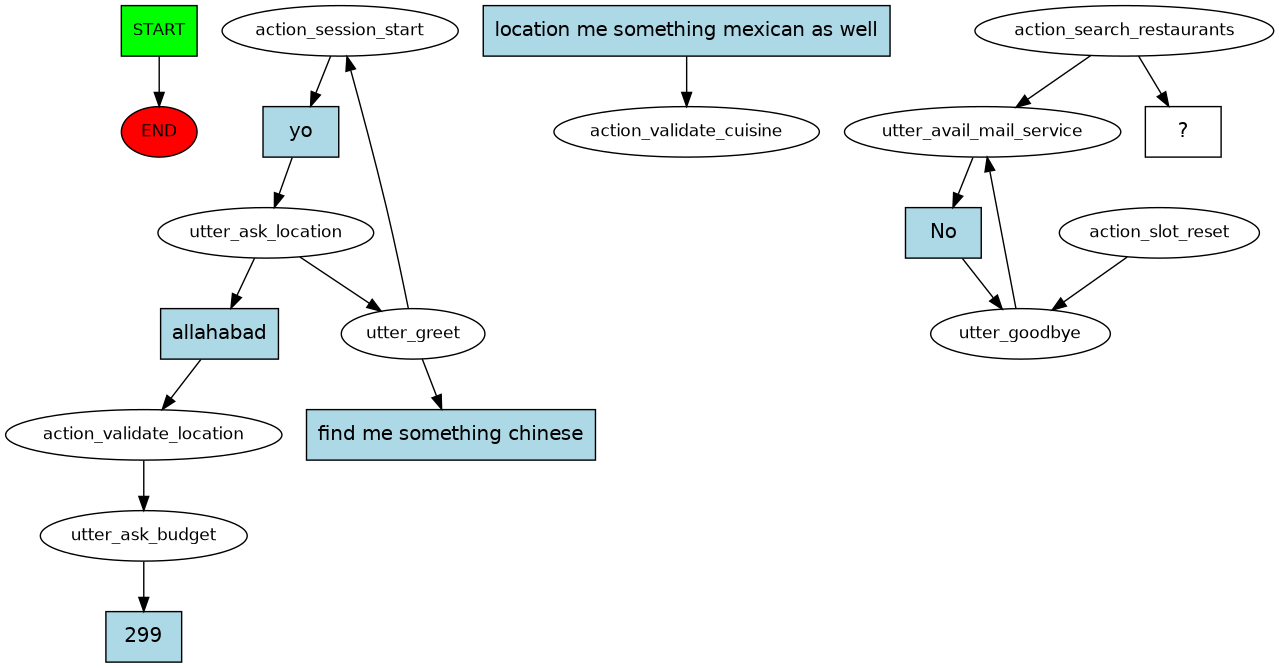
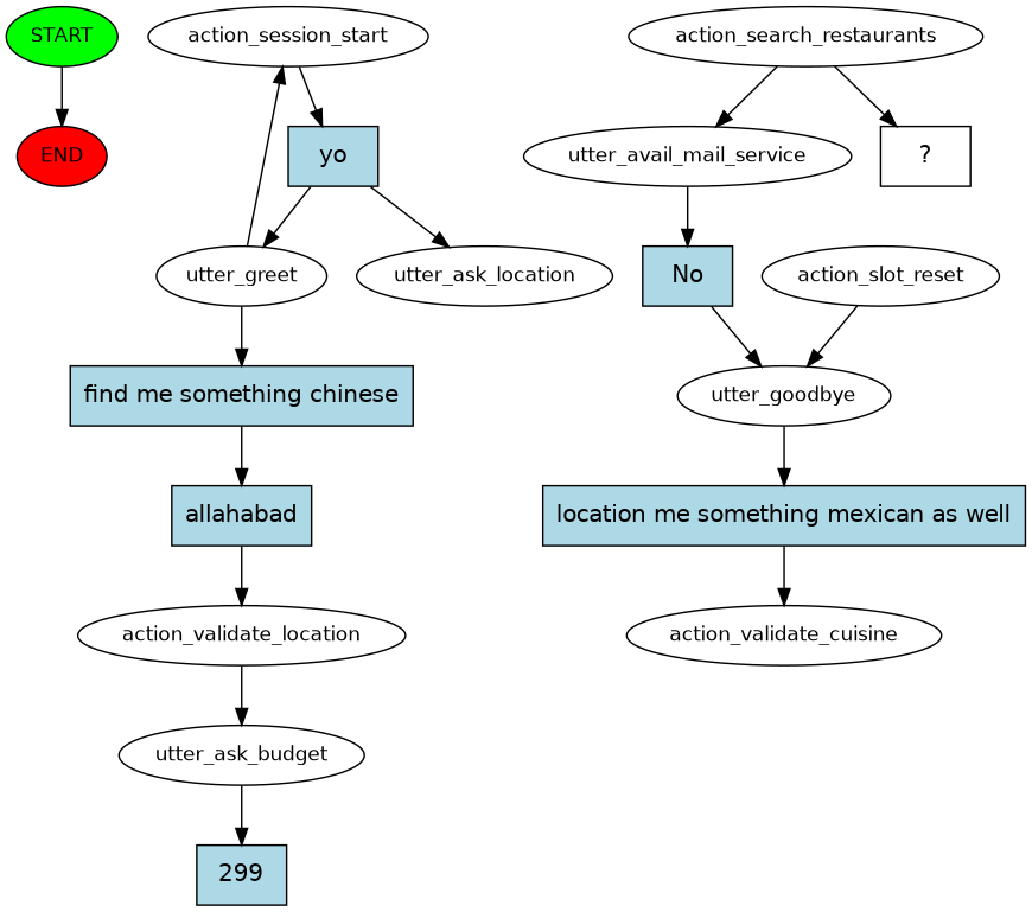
  digraph {
    fontname="DejaVu Sans"
    node [fontname="DejaVu Sans" fontsize=12]
    edge [fontname="DejaVu Sans"]
-   n1 [fillcolor=green label=START style=filled shape=box]
+   n1 [fillcolor=green label=START style=filled]
    n2 [fillcolor=red label=END style=filled]
    n3 [label=action_session_start]
    n4 [fillcolor=lightblue label=yo shape=rect style=filled fontsize=""]
    n5 [label=utter_greet]
    n6 [label=utter_ask_location]
    n7 [fillcolor=lightblue label="find me something chinese" shape=rect style=filled fontsize=""]
    n8 [label=action_validate_cuisine]
    n9 [fillcolor=lightblue label=allahabad shape=rect style=filled fontsize=""]
    n10 [label=action_validate_location]
    n11 [label=utter_ask_budget]
    n12 [fillcolor=lightblue label=299 shape=rect style=filled fontsize=""]
    n13 [label=action_search_restaurants]
    n14 [label=utter_avail_mail_service]
    n15 [label="  ?  " shape=rect fontsize=""]
    n16 [fillcolor=lightblue label=No shape=rect style=filled fontsize=""]
    n17 [label=utter_goodbye]
    n18 [label=action_slot_reset]
    n19 [fillcolor=lightblue label="location me something mexican as well" shape=rect style=filled fontsize=""]
    n1 -> n2
    n3 -> n4
-   n6 -> n5
+   n4 -> n5
    n4 -> n6
    n5 -> n3
    n5 -> n7
-   n6 -> n9
+   n7 -> n9
    n9 -> n10
    n10 -> n11
    n11 -> n12
    n13 -> n14
    n13 -> n15
    n14 -> n16
    n16 -> n17
-   n17 -> n14
+   n17 -> n19
    n18 -> n17
    n19 -> n8
  }
